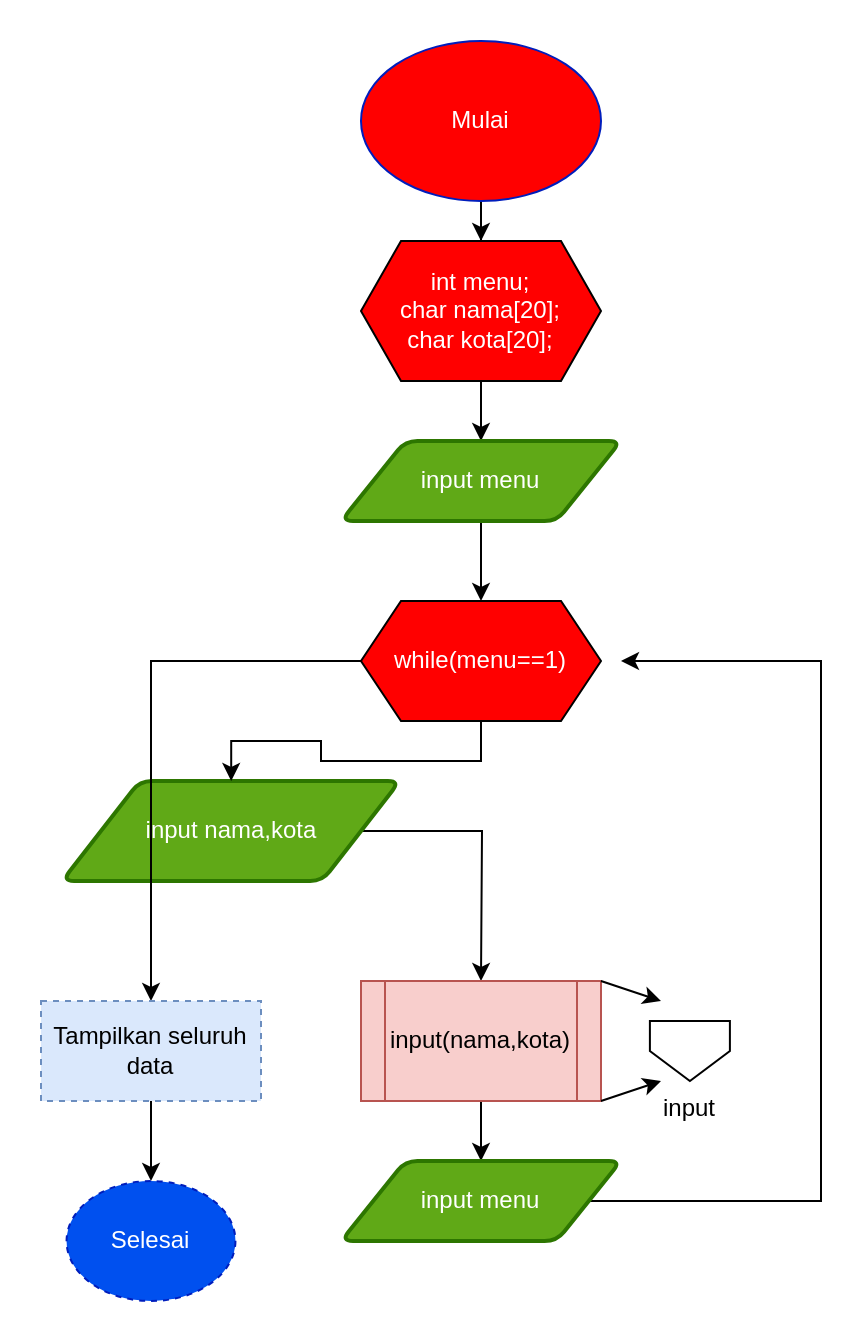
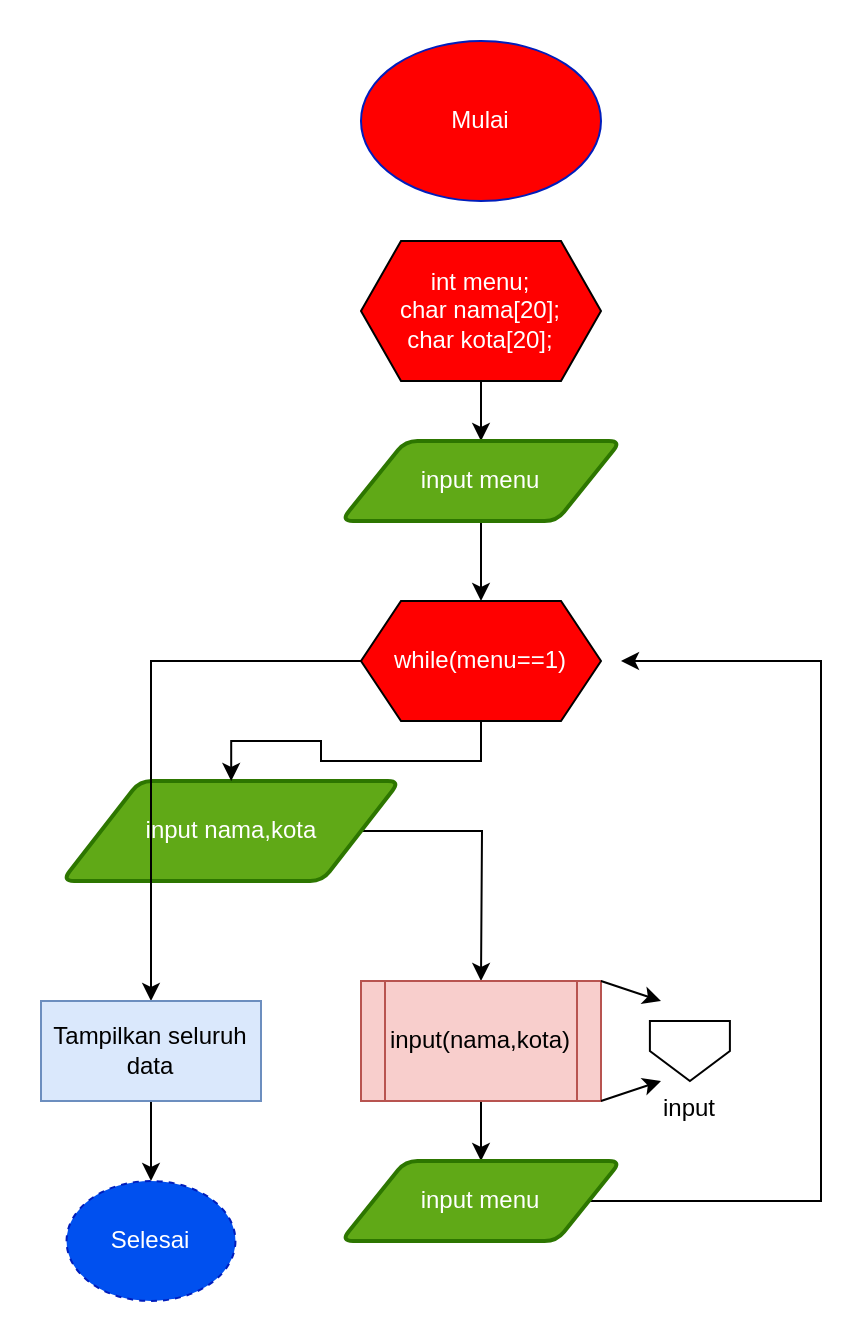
  <mxCell id="0" />
  <mxCell id="1" parent="0" />
  <mxCell id="2" value="" style="edgeStyle=orthogonalEdgeStyle;rounded=0;orthogonalLoop=1;jettySize=auto;html=1;" edge="1" parent="1" source="3" target="12"><mxGeometry relative="1" as="geometry" /></mxCell>
  <mxCell id="3" value="&lt;div style=&quot;color: rgb(255 , 255 , 255)&quot;&gt;&lt;div&gt;int menu;&lt;/div&gt;&lt;div&gt;&lt;span&gt;&#09;&lt;/span&gt;char nama[20];&lt;/div&gt;&lt;div&gt;&lt;span&gt;&#09;&lt;/span&gt;char kota[20];&lt;/div&gt;&lt;/div&gt;" style="shape=hexagon;perimeter=hexagonPerimeter2;whiteSpace=wrap;html=1;fixedSize=1;fillColor=#FF0000;" parent="1" vertex="1"><mxGeometry x="180" y="120" width="120" height="70" as="geometry" /></mxCell>
  <mxCell id="4" value="" style="edgeStyle=orthogonalEdgeStyle;rounded=0;orthogonalLoop=1;jettySize=auto;html=1;" parent="1" source="5" edge="1"><mxGeometry relative="1" as="geometry"><mxPoint x="240" y="490" as="targetPoint" /></mxGeometry></mxCell>
  <mxCell id="5" value="input nama,kota" style="shape=parallelogram;html=1;strokeWidth=2;perimeter=parallelogramPerimeter;whiteSpace=wrap;rounded=1;arcSize=12;size=0.23;fillColor=#60a917;strokeColor=#2D7600;fontColor=#ffffff;" parent="1" vertex="1"><mxGeometry x="30.55" y="390" width="168.9" height="50" as="geometry" /></mxCell>
- <mxCell id="6" value="" style="edgeStyle=orthogonalEdgeStyle;rounded=0;orthogonalLoop=1;jettySize=auto;html=1;" parent="1" source="7" target="3" edge="1"><mxGeometry relative="1" as="geometry" /></mxCell>
  <mxCell id="7" value="Mulai" style="ellipse;whiteSpace=wrap;html=1;fontColor=#ffffff;strokeColor=#001DBC;fillColor=#ff0000;" parent="1" vertex="1"><mxGeometry x="180" y="20" width="120" height="80" as="geometry" /></mxCell>
  <mxCell id="8" value="" style="edgeStyle=orthogonalEdgeStyle;rounded=0;orthogonalLoop=1;jettySize=auto;html=1;" edge="1" parent="1" source="10" target="5"><mxGeometry relative="1" as="geometry" /></mxCell>
  <mxCell id="9" style="edgeStyle=orthogonalEdgeStyle;rounded=0;orthogonalLoop=1;jettySize=auto;html=1;entryX=0.5;entryY=0;entryDx=0;entryDy=0;" edge="1" parent="1" source="10" target="18"><mxGeometry relative="1" as="geometry" /></mxCell>
  <mxCell id="10" value="&lt;div style=&quot;color: rgb(255 , 255 , 255)&quot;&gt;&lt;div&gt;while(menu==1)&lt;/div&gt;&lt;/div&gt;" style="shape=hexagon;perimeter=hexagonPerimeter2;whiteSpace=wrap;html=1;fixedSize=1;fillColor=#FF0000;" vertex="1" parent="1"><mxGeometry x="180" y="300" width="120" height="60" as="geometry" /></mxCell>
  <mxCell id="11" value="" style="edgeStyle=orthogonalEdgeStyle;rounded=0;orthogonalLoop=1;jettySize=auto;html=1;" edge="1" parent="1" source="12" target="10"><mxGeometry relative="1" as="geometry" /></mxCell>
  <mxCell id="12" value="input menu" style="shape=parallelogram;html=1;strokeWidth=2;perimeter=parallelogramPerimeter;whiteSpace=wrap;rounded=1;arcSize=12;size=0.23;fillColor=#60a917;strokeColor=#2D7600;fontColor=#ffffff;" vertex="1" parent="1"><mxGeometry x="170" y="220" width="140" height="40" as="geometry" /></mxCell>
  <mxCell id="13" value="" style="edgeStyle=orthogonalEdgeStyle;rounded=0;orthogonalLoop=1;jettySize=auto;html=1;" edge="1" parent="1" source="14" target="16"><mxGeometry relative="1" as="geometry" /></mxCell>
  <mxCell id="14" value="input(nama,kota)" style="shape=process;whiteSpace=wrap;html=1;backgroundOutline=1;fillColor=#f8cecc;strokeColor=#b85450;" vertex="1" parent="1"><mxGeometry x="180" y="490" width="120" height="60" as="geometry" /></mxCell>
  <mxCell id="15" style="edgeStyle=orthogonalEdgeStyle;rounded=0;orthogonalLoop=1;jettySize=auto;html=1;" edge="1" parent="1" source="16"><mxGeometry relative="1" as="geometry"><mxPoint x="310" y="330" as="targetPoint" /><Array as="points"><mxPoint x="410" y="600" /><mxPoint x="410" y="330" /></Array></mxGeometry></mxCell>
  <mxCell id="16" value="input menu" style="shape=parallelogram;html=1;strokeWidth=2;perimeter=parallelogramPerimeter;whiteSpace=wrap;rounded=1;arcSize=12;size=0.23;fillColor=#60a917;strokeColor=#2D7600;fontColor=#ffffff;" vertex="1" parent="1"><mxGeometry x="170" y="580" width="140" height="40" as="geometry" /></mxCell>
  <mxCell id="17" value="" style="edgeStyle=orthogonalEdgeStyle;rounded=0;orthogonalLoop=1;jettySize=auto;html=1;" edge="1" parent="1" source="18" target="19"><mxGeometry relative="1" as="geometry" /></mxCell>
- <mxCell id="18" value="Tampilkan seluruh&lt;br&gt;data" style="rounded=0;whiteSpace=wrap;html=1;fillColor=#dae8fc;strokeColor=#6c8ebf;dashed=1;" vertex="1" parent="1"><mxGeometry x="20" y="500" width="110" height="50" as="geometry" /></mxCell>
+ <mxCell id="18" value="Tampilkan seluruh&lt;br&gt;data" style="rounded=0;whiteSpace=wrap;html=1;fillColor=#dae8fc;strokeColor=#6c8ebf;" vertex="1" parent="1"><mxGeometry x="20" y="500" width="110" height="50" as="geometry" /></mxCell>
  <mxCell id="19" value="Selesai" style="ellipse;whiteSpace=wrap;html=1;fontColor=#ffffff;strokeColor=#001DBC;fillColor=#0050ef;dashed=1;" vertex="1" parent="1"><mxGeometry x="32.78" y="590" width="84.45" height="60" as="geometry" /></mxCell>
  <mxCell id="20" value="input" style="verticalLabelPosition=bottom;verticalAlign=top;html=1;shape=offPageConnector;rounded=0;size=0.5;" vertex="1" parent="1"><mxGeometry x="324.45" y="510" width="40" height="30" as="geometry" /></mxCell>
  <mxCell id="21" value="" style="endArrow=classic;html=1;" edge="1" parent="1"><mxGeometry width="50" height="50" relative="1" as="geometry"><mxPoint x="300" y="490" as="sourcePoint" /><mxPoint x="330" y="500" as="targetPoint" /></mxGeometry></mxCell>
  <mxCell id="22" value="" style="endArrow=classic;html=1;" edge="1" parent="1"><mxGeometry width="50" height="50" relative="1" as="geometry"><mxPoint x="300" y="550" as="sourcePoint" /><mxPoint x="330" y="540" as="targetPoint" /></mxGeometry></mxCell>
